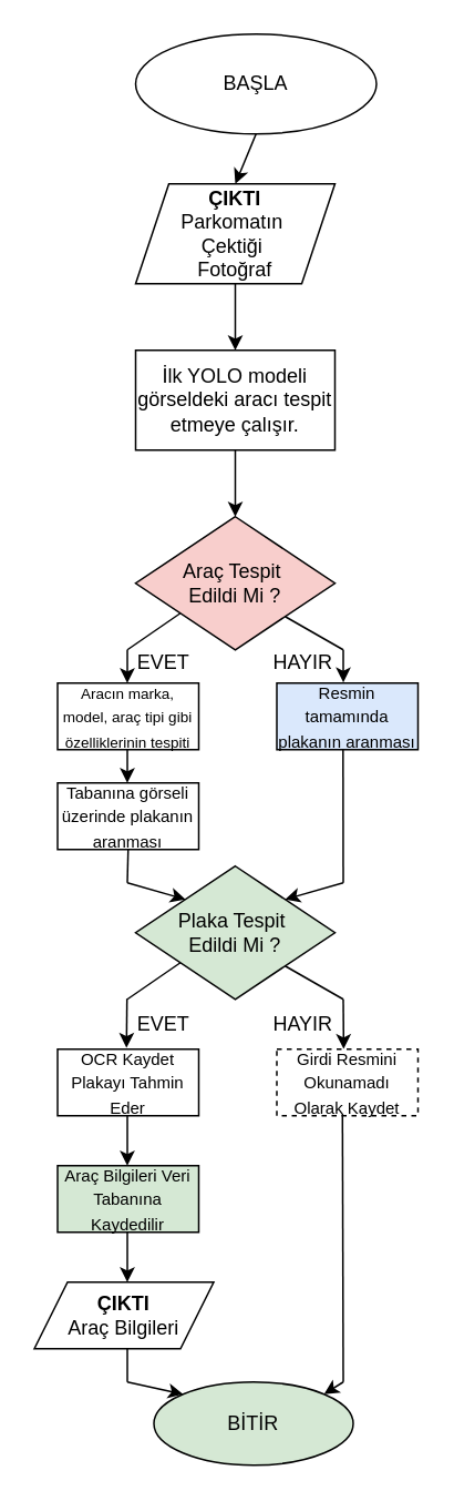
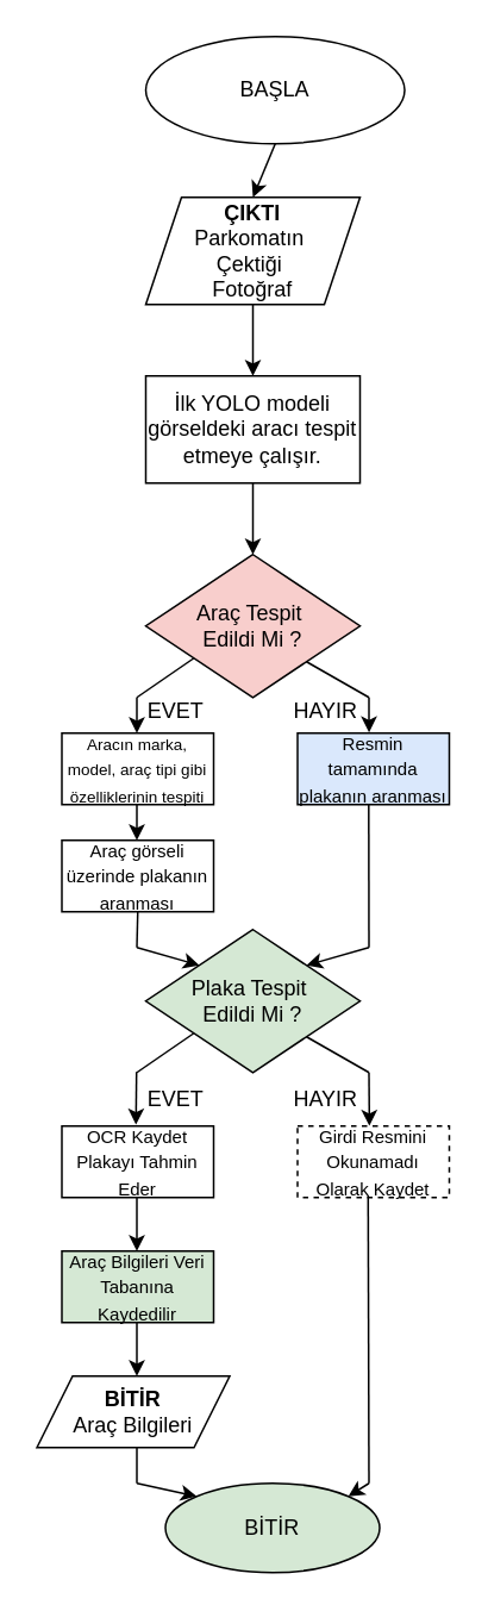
  <mxCell id="0" />
  <mxCell id="1" parent="0" />
  <mxCell id="2" value="BAŞLA" style="ellipse;whiteSpace=wrap;html=1;" vertex="1" parent="1"><mxGeometry x="81" y="20" width="145" height="60" as="geometry" /></mxCell>
  <mxCell id="3" value="" style="endArrow=classic;html=1;exitX=0.5;exitY=1;exitDx=0;exitDy=0;" edge="1" parent="1" source="2"><mxGeometry width="50" height="50" relative="1" as="geometry"><mxPoint x="116" y="140" as="sourcePoint" /><mxPoint x="141" y="110" as="targetPoint" /></mxGeometry></mxCell>
  <mxCell id="4" value="&lt;div&gt;&lt;b&gt;ÇIKTI&lt;/b&gt;&lt;/div&gt;Parkomatın&amp;nbsp;&lt;div&gt;Çektiği&amp;nbsp;&lt;/div&gt;&lt;div&gt;Fotoğraf&lt;/div&gt;" style="shape=parallelogram;perimeter=parallelogramPerimeter;whiteSpace=wrap;html=1;fixedSize=1;" vertex="1" parent="1"><mxGeometry x="81" y="110" width="120" height="60" as="geometry" /></mxCell>
  <mxCell id="5" value="" style="endArrow=classic;html=1;exitX=0.5;exitY=1;exitDx=0;exitDy=0;" edge="1" parent="1"><mxGeometry width="50" height="50" relative="1" as="geometry"><mxPoint x="141" y="170" as="sourcePoint" /><mxPoint x="141" y="210" as="targetPoint" /></mxGeometry></mxCell>
  <mxCell id="6" value="İlk YOLO modeli görseldeki aracı tespit etmeye çalışır." style="rounded=0;whiteSpace=wrap;html=1;" vertex="1" parent="1"><mxGeometry x="81" y="210" width="120" height="60" as="geometry" /></mxCell>
  <mxCell id="7" value="" style="endArrow=classic;html=1;exitX=0.5;exitY=1;exitDx=0;exitDy=0;" edge="1" parent="1"><mxGeometry width="50" height="50" relative="1" as="geometry"><mxPoint x="141" y="270" as="sourcePoint" /><mxPoint x="141" y="310" as="targetPoint" /></mxGeometry></mxCell>
  <mxCell id="8" value="&lt;div&gt;&lt;br&gt;&lt;/div&gt;Araç Tespit&amp;nbsp;&lt;div&gt;Edildi Mi ?&lt;div&gt;&lt;br&gt;&lt;/div&gt;&lt;/div&gt;" style="rhombus;whiteSpace=wrap;html=1;fillColor=#f8cecc;" vertex="1" parent="1"><mxGeometry x="81" y="310" width="120" height="80" as="geometry" /></mxCell>
  <mxCell id="9" value="" style="endArrow=none;html=1;entryX=0.208;entryY=0.75;entryDx=0;entryDy=0;entryPerimeter=0;" edge="1" parent="1"><mxGeometry width="50" height="50" relative="1" as="geometry"><mxPoint x="76" y="390" as="sourcePoint" /><mxPoint x="107.96" y="368" as="targetPoint" /></mxGeometry></mxCell>
  <mxCell id="10" value="" style="endArrow=none;html=1;entryX=1;entryY=1;entryDx=0;entryDy=0;" edge="1" parent="1" target="8"><mxGeometry width="50" height="50" relative="1" as="geometry"><mxPoint x="206" y="390" as="sourcePoint" /><mxPoint x="206" y="370" as="targetPoint" /></mxGeometry></mxCell>
  <mxCell id="11" value="" style="endArrow=classic;html=1;" edge="1" parent="1"><mxGeometry width="50" height="50" relative="1" as="geometry"><mxPoint x="76" y="390" as="sourcePoint" /><mxPoint x="76" y="410" as="targetPoint" /></mxGeometry></mxCell>
  <mxCell id="12" value="&lt;font style=&quot;font-size: 9px;&quot;&gt;Aracın marka, model, araç tipi gibi özelliklerinin tespiti&lt;/font&gt;" style="rounded=0;whiteSpace=wrap;html=1;" vertex="1" parent="1"><mxGeometry x="34" y="410" width="85" height="40" as="geometry" /></mxCell>
  <mxCell id="13" value="EVET" style="text;html=1;align=center;verticalAlign=middle;whiteSpace=wrap;rounded=0;" vertex="1" parent="1"><mxGeometry x="68" y="383" width="60" height="30" as="geometry" /></mxCell>
  <mxCell id="14" value="" style="endArrow=classic;html=1;" edge="1" parent="1"><mxGeometry width="50" height="50" relative="1" as="geometry"><mxPoint x="76" y="450" as="sourcePoint" /><mxPoint x="76" y="470" as="targetPoint" /></mxGeometry></mxCell>
  <mxCell id="15" value="HAYIR" style="text;html=1;align=center;verticalAlign=middle;whiteSpace=wrap;rounded=0;" vertex="1" parent="1"><mxGeometry x="152" y="383" width="60" height="30" as="geometry" /></mxCell>
  <mxCell id="16" value="&lt;span style=&quot;font-size: 10px;&quot;&gt;Resmin tamamında plakanın aranması&lt;/span&gt;" style="rounded=0;whiteSpace=wrap;html=1;fillColor=#dae8fc;" vertex="1" parent="1"><mxGeometry x="166" y="410" width="85" height="40" as="geometry" /></mxCell>
  <mxCell id="17" value="" style="endArrow=classic;html=1;entryX=0.471;entryY=-0.01;entryDx=0;entryDy=0;entryPerimeter=0;" edge="1" parent="1" target="16"><mxGeometry width="50" height="50" relative="1" as="geometry"><mxPoint x="206" y="390" as="sourcePoint" /><mxPoint x="229" y="410" as="targetPoint" /></mxGeometry></mxCell>
- <mxCell id="18" value="&lt;span style=&quot;font-size: 10px;&quot;&gt;Tabanına görseli üzerinde plakanın aranması&lt;/span&gt;" style="rounded=0;whiteSpace=wrap;html=1;" vertex="1" parent="1"><mxGeometry x="34" y="470" width="85" height="40" as="geometry" /></mxCell>
+ <mxCell id="18" value="&lt;span style=&quot;font-size: 10px;&quot;&gt;Araç görseli üzerinde plakanın aranması&lt;/span&gt;" style="rounded=0;whiteSpace=wrap;html=1;" vertex="1" parent="1"><mxGeometry x="34" y="470" width="85" height="40" as="geometry" /></mxCell>
  <mxCell id="19" value="&lt;div&gt;Plaka Tespit&amp;nbsp;&lt;/div&gt;&lt;div&gt;Edildi Mi ?&lt;/div&gt;" style="rhombus;whiteSpace=wrap;html=1;fillColor=#d5e8d4;" vertex="1" parent="1"><mxGeometry x="81" y="520" width="120" height="80" as="geometry" /></mxCell>
  <mxCell id="20" value="" style="endArrow=none;html=1;entryX=0.208;entryY=0.75;entryDx=0;entryDy=0;entryPerimeter=0;" edge="1" parent="1"><mxGeometry width="50" height="50" relative="1" as="geometry"><mxPoint x="76" y="600" as="sourcePoint" /><mxPoint x="107.96" y="578" as="targetPoint" /></mxGeometry></mxCell>
  <mxCell id="21" value="" style="endArrow=none;html=1;entryX=1;entryY=1;entryDx=0;entryDy=0;" edge="1" parent="1" target="19"><mxGeometry width="50" height="50" relative="1" as="geometry"><mxPoint x="206" y="600" as="sourcePoint" /><mxPoint x="206" y="580" as="targetPoint" /></mxGeometry></mxCell>
  <mxCell id="22" value="" style="endArrow=none;html=1;entryX=0.5;entryY=1;entryDx=0;entryDy=0;" edge="1" parent="1" target="18"><mxGeometry width="50" height="50" relative="1" as="geometry"><mxPoint x="76" y="530" as="sourcePoint" /><mxPoint x="81" y="510" as="targetPoint" /></mxGeometry></mxCell>
  <mxCell id="23" value="" style="endArrow=classic;html=1;entryX=0;entryY=0;entryDx=0;entryDy=0;" edge="1" parent="1" target="19"><mxGeometry width="50" height="50" relative="1" as="geometry"><mxPoint x="76" y="530" as="sourcePoint" /><mxPoint x="96" y="530" as="targetPoint" /></mxGeometry></mxCell>
  <mxCell id="24" value="" style="endArrow=none;html=1;entryX=0.469;entryY=1;entryDx=0;entryDy=0;entryPerimeter=0;" edge="1" parent="1" target="16"><mxGeometry width="50" height="50" relative="1" as="geometry"><mxPoint x="206" y="530" as="sourcePoint" /><mxPoint x="87" y="520" as="targetPoint" /></mxGeometry></mxCell>
  <mxCell id="25" value="" style="endArrow=classic;html=1;entryX=1;entryY=0;entryDx=0;entryDy=0;" edge="1" parent="1" target="19"><mxGeometry width="50" height="50" relative="1" as="geometry"><mxPoint x="206" y="530" as="sourcePoint" /><mxPoint x="121" y="550" as="targetPoint" /></mxGeometry></mxCell>
  <mxCell id="26" value="HAYIR" style="text;html=1;align=center;verticalAlign=middle;whiteSpace=wrap;rounded=0;" vertex="1" parent="1"><mxGeometry x="152" y="600" width="60" height="30" as="geometry" /></mxCell>
  <mxCell id="27" value="EVET" style="text;html=1;align=center;verticalAlign=middle;whiteSpace=wrap;rounded=0;" vertex="1" parent="1"><mxGeometry x="68" y="600" width="60" height="30" as="geometry" /></mxCell>
  <mxCell id="28" value="" style="endArrow=classic;html=1;exitX=0.13;exitY=-0.013;exitDx=0;exitDy=0;exitPerimeter=0;entryX=0.125;entryY=0.974;entryDx=0;entryDy=0;entryPerimeter=0;" edge="1" parent="1" source="27" target="27"><mxGeometry width="50" height="50" relative="1" as="geometry"><mxPoint x="76" y="630" as="sourcePoint" /><mxPoint x="126" y="580" as="targetPoint" /></mxGeometry></mxCell>
  <mxCell id="29" value="" style="endArrow=classic;html=1;entryX=0.904;entryY=0.997;entryDx=0;entryDy=0;entryPerimeter=0;" edge="1" parent="1" target="26"><mxGeometry width="50" height="50" relative="1" as="geometry"><mxPoint x="206" y="600" as="sourcePoint" /><mxPoint x="256" y="550" as="targetPoint" /></mxGeometry></mxCell>
  <mxCell id="30" value="&lt;span style=&quot;font-size: 10px;&quot;&gt;OCR Kaydet Plakayı Tahmin Eder&lt;/span&gt;" style="rounded=0;whiteSpace=wrap;html=1;" vertex="1" parent="1"><mxGeometry x="34" y="630" width="85" height="40" as="geometry" /></mxCell>
  <mxCell id="31" value="&lt;span style=&quot;font-size: 10px;&quot;&gt;Girdi Resmini Okunamadı Olarak Kaydet&lt;/span&gt;" style="rounded=0;whiteSpace=wrap;html=1;dashed=1;" vertex="1" parent="1"><mxGeometry x="166" y="630" width="85" height="40" as="geometry" /></mxCell>
  <mxCell id="32" value="" style="endArrow=classic;html=1;" edge="1" parent="1"><mxGeometry width="50" height="50" relative="1" as="geometry"><mxPoint x="76" y="670" as="sourcePoint" /><mxPoint x="76" y="700" as="targetPoint" /></mxGeometry></mxCell>
  <mxCell id="33" value="&lt;span style=&quot;font-size: 10px;&quot;&gt;Araç Bilgileri Veri Tabanına Kaydedilir&lt;/span&gt;" style="rounded=0;whiteSpace=wrap;html=1;fillColor=#d5e8d4;" vertex="1" parent="1"><mxGeometry x="34" y="700" width="85" height="40" as="geometry" /></mxCell>
- <mxCell id="34" value="&lt;b&gt;ÇIKTI&lt;/b&gt;&lt;div&gt;Araç Bilgileri&lt;/div&gt;" style="shape=parallelogram;perimeter=parallelogramPerimeter;whiteSpace=wrap;html=1;fixedSize=1;" vertex="1" parent="1"><mxGeometry x="20" y="770" width="108" height="40" as="geometry" /></mxCell>
+ <mxCell id="34" value="&lt;b&gt;BİTİR&lt;/b&gt;&lt;div&gt;Araç Bilgileri&lt;/div&gt;" style="shape=parallelogram;perimeter=parallelogramPerimeter;whiteSpace=wrap;html=1;fixedSize=1;" vertex="1" parent="1"><mxGeometry x="20" y="770" width="108" height="40" as="geometry" /></mxCell>
  <mxCell id="35" value="" style="endArrow=classic;html=1;" edge="1" parent="1"><mxGeometry width="50" height="50" relative="1" as="geometry"><mxPoint x="76" y="740" as="sourcePoint" /><mxPoint x="76" y="770" as="targetPoint" /></mxGeometry></mxCell>
  <mxCell id="36" value="BİTİR" style="ellipse;whiteSpace=wrap;html=1;fillColor=#d5e8d4;" vertex="1" parent="1"><mxGeometry x="92" y="830" width="120" height="50" as="geometry" /></mxCell>
  <mxCell id="37" value="" style="endArrow=none;html=1;" edge="1" parent="1"><mxGeometry width="50" height="50" relative="1" as="geometry"><mxPoint x="76" y="830" as="sourcePoint" /><mxPoint x="76" y="810" as="targetPoint" /></mxGeometry></mxCell>
  <mxCell id="38" value="" style="endArrow=classic;html=1;entryX=0;entryY=0;entryDx=0;entryDy=0;" edge="1" parent="1" target="36"><mxGeometry width="50" height="50" relative="1" as="geometry"><mxPoint x="76" y="830" as="sourcePoint" /><mxPoint x="126" y="780" as="targetPoint" /></mxGeometry></mxCell>
  <mxCell id="39" value="" style="endArrow=none;html=1;entryX=0.465;entryY=0.97;entryDx=0;entryDy=0;entryPerimeter=0;" edge="1" parent="1" target="31"><mxGeometry width="50" height="50" relative="1" as="geometry"><mxPoint x="206" y="830" as="sourcePoint" /><mxPoint x="206" y="680" as="targetPoint" /></mxGeometry></mxCell>
  <mxCell id="40" value="" style="endArrow=classic;html=1;entryX=1;entryY=0;entryDx=0;entryDy=0;" edge="1" parent="1" target="36"><mxGeometry width="50" height="50" relative="1" as="geometry"><mxPoint x="206" y="830" as="sourcePoint" /><mxPoint x="256" y="820" as="targetPoint" /></mxGeometry></mxCell>
